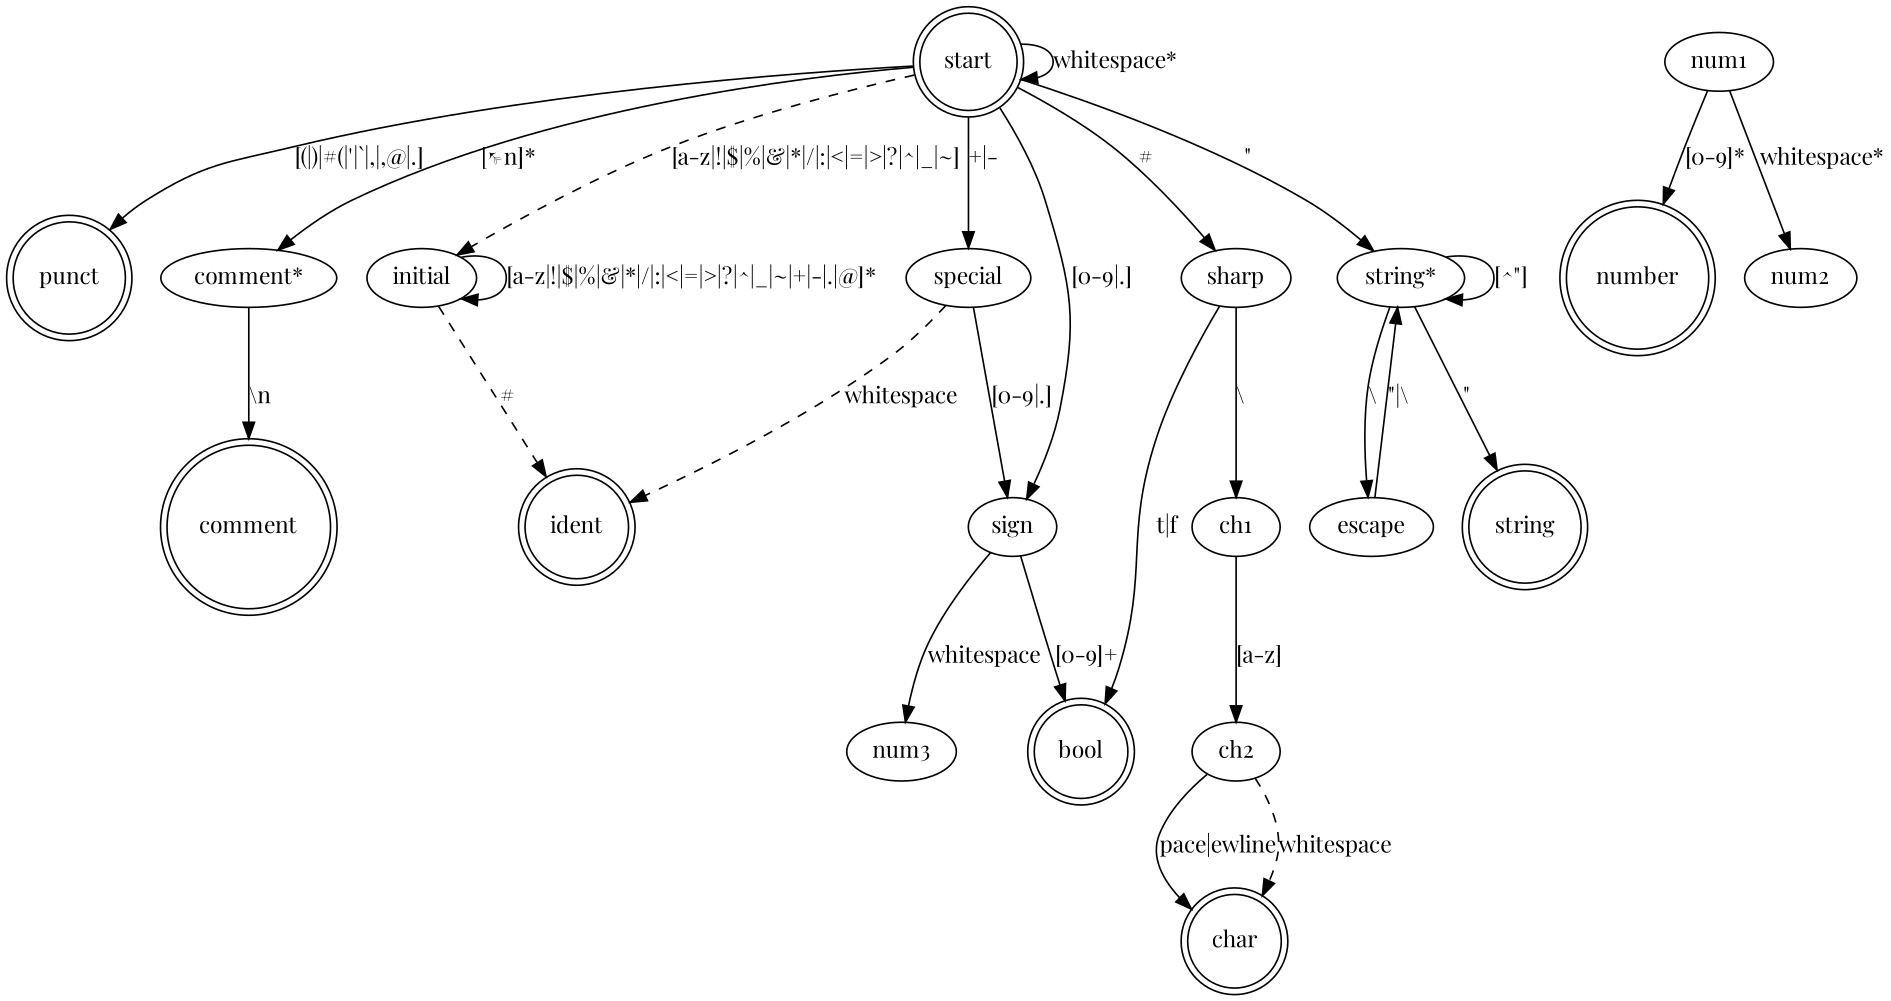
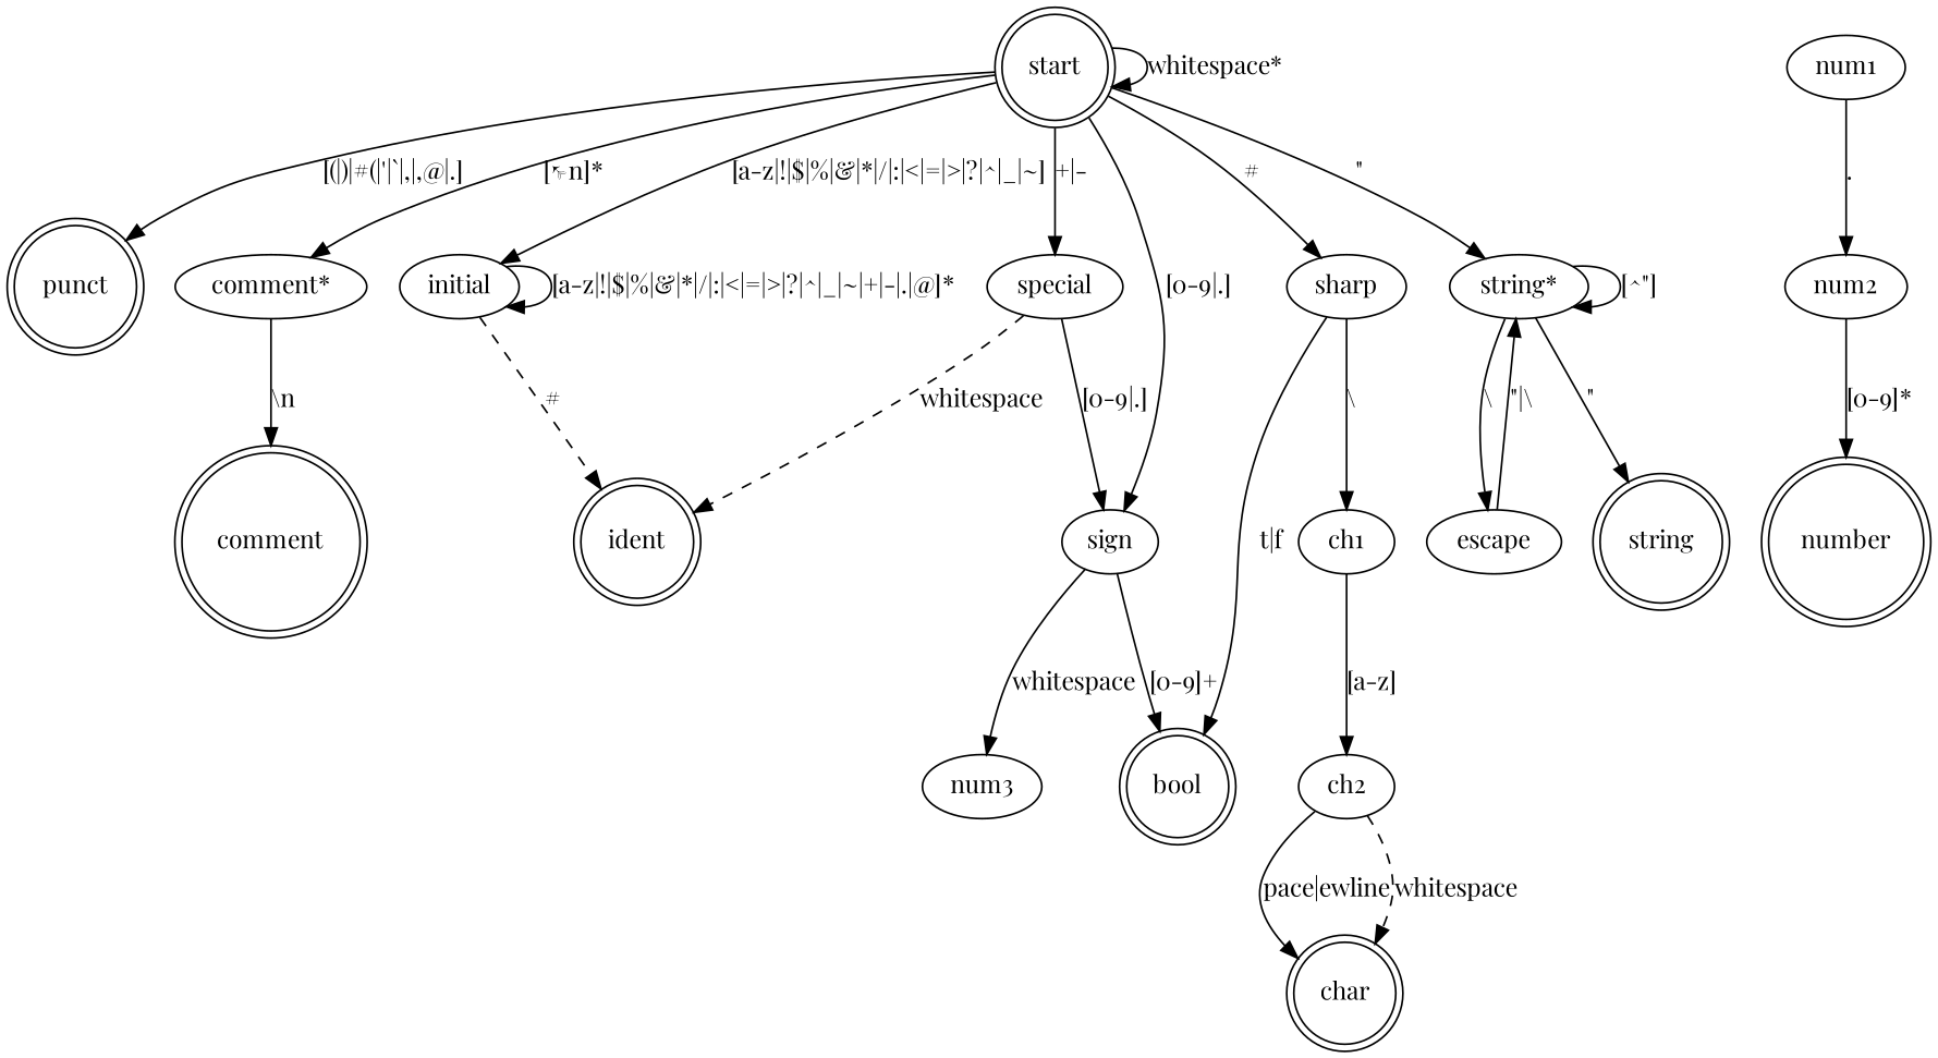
  digraph {
    fontname="Playfair Display"
    node [fontname="Playfair Display" shape=ellipse]
    edge [fontname="Playfair Display"]
    start [shape=doublecircle]
    punct [shape=doublecircle]
    "comment*"
    initial
    special
    sign
    sharp
    "string*"
    comment [shape=doublecircle]
    ident [shape=doublecircle]
    bool [shape=doublecircle]
    num3
    ch1
    string [shape=doublecircle]
    escape
    char [shape=doublecircle]
    number [shape=doublecircle]
    num1
    num2
    ch2
    start -> start [label="whitespace*"]
    start -> punct [label="[(|)|#(|'|`|,|,@|.]"]
    start -> "comment*" [label="[^\\n]*"]
-   start -> initial [label="[a-z|!|$|%|&|*|/|:|<|=|>|?|^|_|~]" style=dashed]
+   start -> initial [label="[a-z|!|$|%|&|*|/|:|<|=|>|?|^|_|~]"]
    start -> special [label="+|-"]
    start -> sign [label="[0-9|.]" style=solid]
    start -> sharp [label="#"]
    start -> "string*" [label="\""]
    "comment*" -> comment [label="\\n"]
    initial -> initial [label="[a-z|!|$|%|&|*|/|:|<|=|>|?|^|_|~|+|-|.|@]*"]
    initial -> ident [label="#" style=dashed]
    special -> sign [label="[0-9|.]" style=solid]
    special -> ident [label=whitespace style=dashed]
    sign -> bool [label="[0-9]+"]
    sign -> num3 [label=whitespace]
    sharp -> bool [label="t|f"]
    sharp -> ch1 [label="\\"]
    "string*" -> "string*" [label="[^\"]"]
    "string*" -> string [label="\""]
    "string*" -> escape [label="\\"]
    ch1 -> ch2 [label="[a-z]"]
    escape -> "string*" [label="\"|\\"]
-   num1 -> num2 [label="whitespace*"]
-   num1 -> number [label="[0-9]*"]
+   num1 -> num2 [label="."]
+   num2 -> number [label="[0-9]*"]
    ch2 -> char [label="pace|ewline"]
    ch2 -> char [label=whitespace style=dashed]
  }
